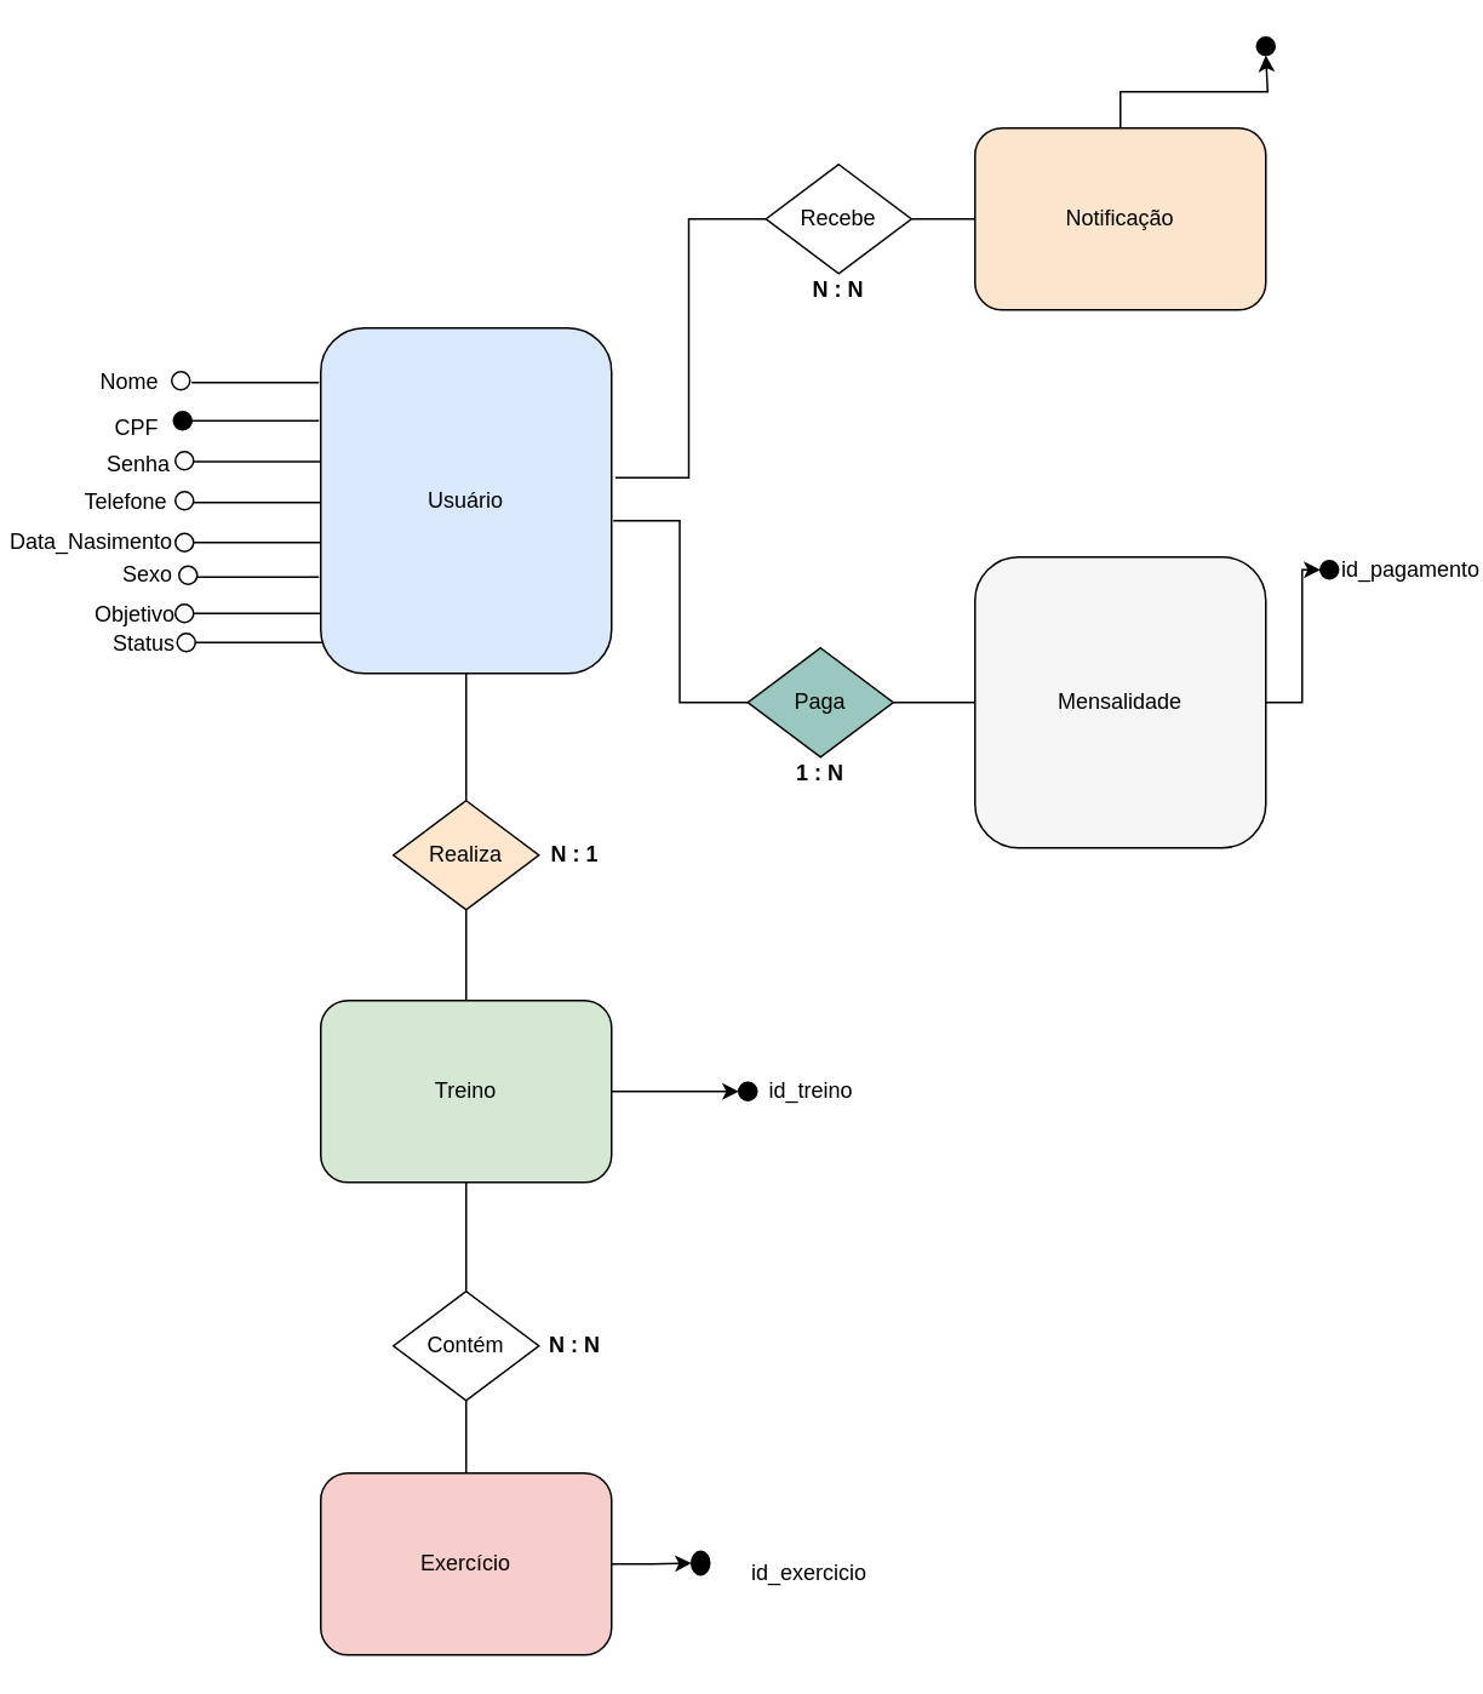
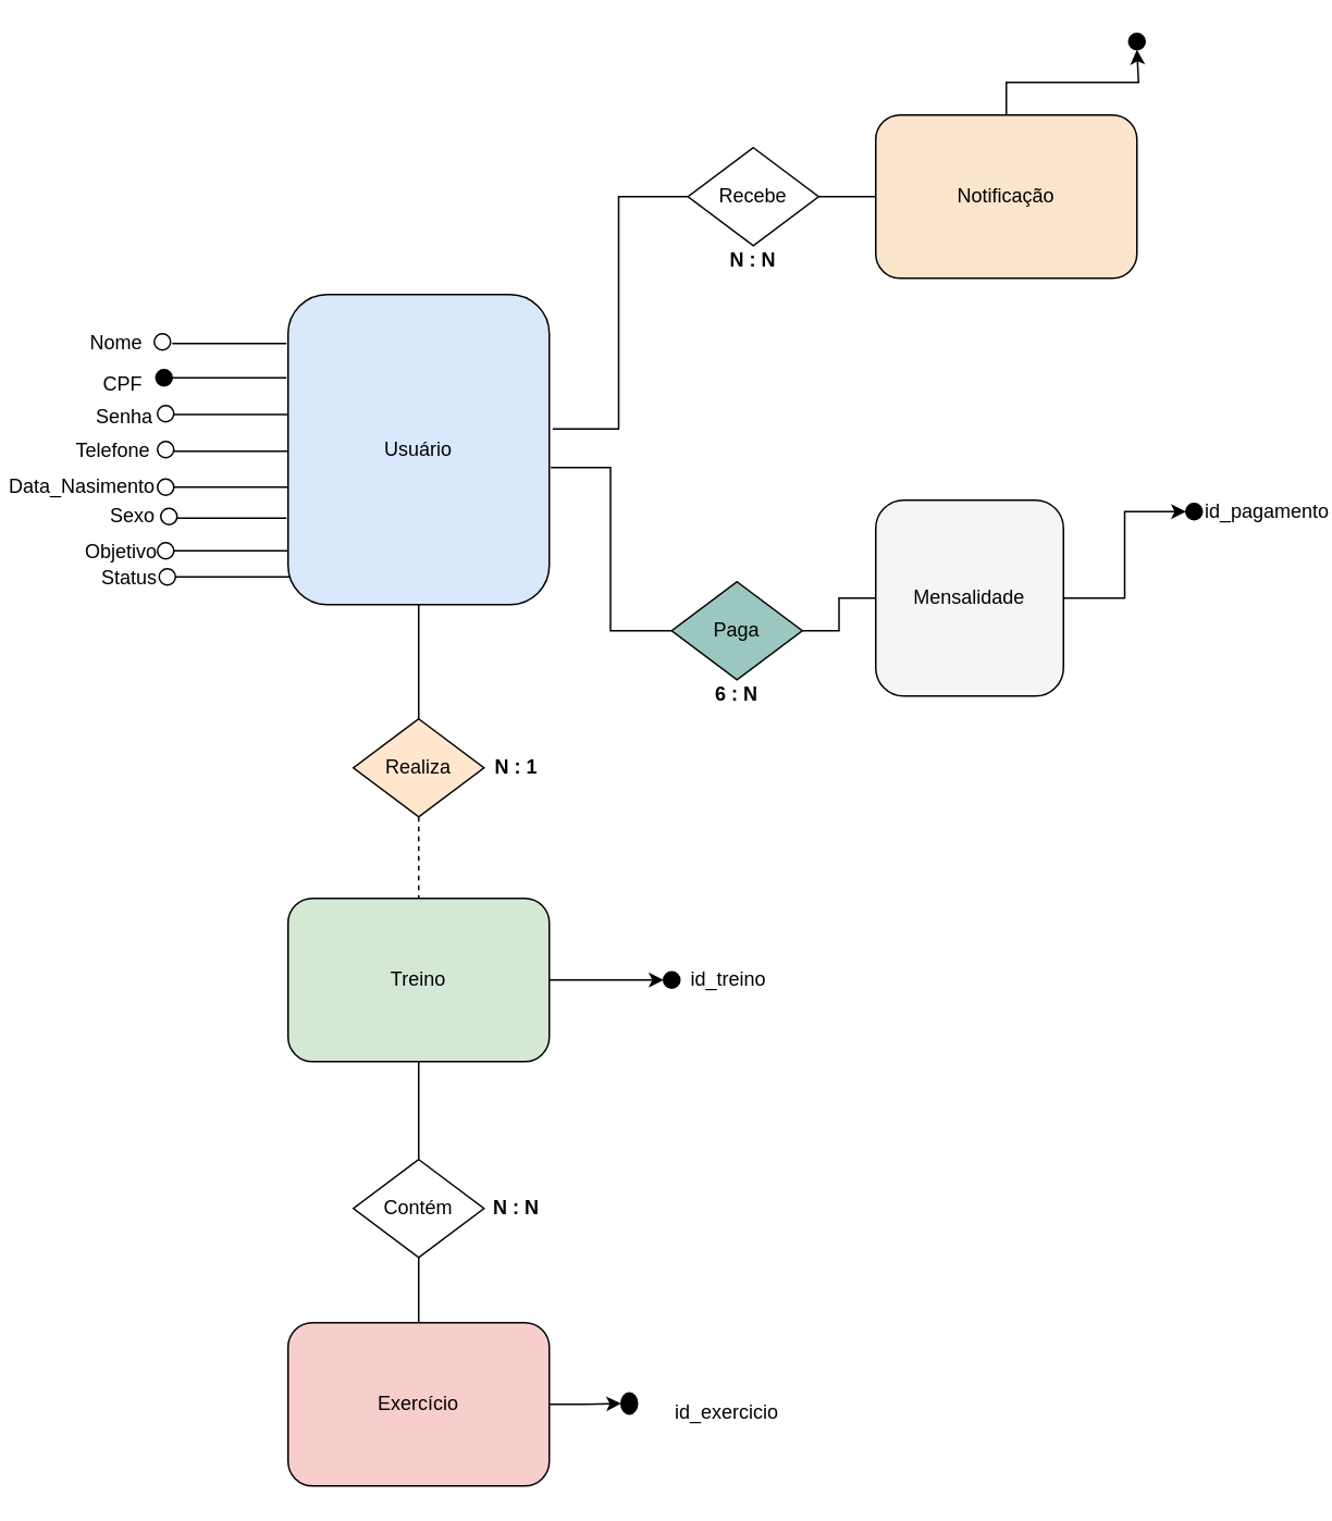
  <mxCell id="0" />
  <mxCell id="1" parent="0" />
  <mxCell id="2" value="Usuário" style="shape=rectangle;whiteSpace=wrap;rounded=1;fillColor=#dae8fc;" parent="1" vertex="1"><mxGeometry x="176" y="180" width="160" height="190" as="geometry" /></mxCell>
  <mxCell id="3" value="Realiza" style="rhombus;whiteSpace=wrap;fillColor=#ffe6cc;" parent="1" vertex="1"><mxGeometry x="216" y="440" width="80" height="60" as="geometry" /></mxCell>
  <mxCell id="4" style="edgeStyle=orthogonalEdgeStyle;rounded=0;orthogonalLoop=1;jettySize=auto;html=1;entryX=0;entryY=0.5;entryDx=0;entryDy=0;fontFamily=Helvetica;fontSize=12;fontColor=default;" edge="1" parent="1" source="5" target="54"><mxGeometry relative="1" as="geometry" /></mxCell>
  <mxCell id="5" value="Treino" style="shape=rectangle;whiteSpace=wrap;rounded=1;fillColor=#d5e8d4;" parent="1" vertex="1"><mxGeometry x="176" y="550" width="160" height="100" as="geometry" /></mxCell>
  <mxCell id="6" value="Contém" style="rhombus;whiteSpace=wrap;fillColor=#ffffff;" parent="1" vertex="1"><mxGeometry x="216" y="710" width="80" height="60" as="geometry" /></mxCell>
  <mxCell id="7" style="edgeStyle=orthogonalEdgeStyle;rounded=0;orthogonalLoop=1;jettySize=auto;html=1;entryX=0;entryY=0.5;entryDx=0;entryDy=0;fontFamily=Helvetica;fontSize=12;fontColor=default;" edge="1" parent="1" source="8" target="56"><mxGeometry relative="1" as="geometry" /></mxCell>
  <mxCell id="8" value="Exercício" style="shape=rectangle;whiteSpace=wrap;rounded=1;fillColor=#f8cecc;" parent="1" vertex="1"><mxGeometry x="176" y="810" width="160" height="100" as="geometry" /></mxCell>
  <mxCell id="9" style="edgeStyle=orthogonalEdgeStyle;rounded=0;orthogonalLoop=1;jettySize=auto;html=1;entryX=0;entryY=0.5;entryDx=0;entryDy=0;fontFamily=Helvetica;fontSize=12;fontColor=default;" edge="1" parent="1" source="10" target="52"><mxGeometry relative="1" as="geometry" /></mxCell>
- <mxCell id="10" value="Mensalidade" style="shape=rectangle;whiteSpace=wrap;rounded=1;fillColor=#f5f5f5;" parent="1" vertex="1"><mxGeometry x="536" y="306" width="160" height="160" as="geometry" /></mxCell>
+ <mxCell id="10" value="Mensalidade" style="shape=rectangle;whiteSpace=wrap;rounded=1;fillColor=#f5f5f5;" parent="1" vertex="1"><mxGeometry x="536" y="306" width="115" height="120" as="geometry" /></mxCell>
  <mxCell id="11" value="" style="edgeStyle=orthogonalEdgeStyle;rounded=0;orthogonalLoop=1;jettySize=auto;html=1;strokeColor=default;endArrow=none;endFill=0;" parent="1" source="26" target="10" edge="1"><mxGeometry relative="1" as="geometry" /></mxCell>
  <mxCell id="12" style="edgeStyle=orthogonalEdgeStyle;rounded=0;orthogonalLoop=1;jettySize=auto;html=1;fontFamily=Helvetica;fontSize=12;fontColor=default;" edge="1" parent="1" source="13"><mxGeometry relative="1" as="geometry"><mxPoint x="696" y="30" as="targetPoint" /><Array as="points"><mxPoint x="616" y="50" /><mxPoint x="697" y="50" /></Array></mxGeometry></mxCell>
  <mxCell id="13" value="Notificação" style="shape=rectangle;whiteSpace=wrap;rounded=1;fillColor=#fce5cd;" parent="1" vertex="1"><mxGeometry x="536" y="70" width="160" height="100" as="geometry" /></mxCell>
  <mxCell id="14" style="edgeStyle=orthogonalEdgeStyle;rounded=0;orthogonalLoop=1;jettySize=auto;html=1;endArrow=none;endFill=0;" edge="1" parent="1" source="15" target="13"><mxGeometry relative="1" as="geometry" /></mxCell>
  <mxCell id="15" value="Recebe" style="rhombus;whiteSpace=wrap;fillColor=#ffffff;" parent="1" vertex="1"><mxGeometry x="421" y="90" width="80" height="60" as="geometry" /></mxCell>
  <mxCell id="16" style="edgeStyle=orthogonalEdgeStyle;endArrow=none;endFill=0;" parent="1" source="2" target="3" edge="1"><mxGeometry relative="1" as="geometry" /></mxCell>
- <mxCell id="17" style="edgeStyle=orthogonalEdgeStyle;endArrow=none;endFill=0;" parent="1" source="3" target="5" edge="1"><mxGeometry relative="1" as="geometry" /></mxCell>
+ <mxCell id="17" style="edgeStyle=orthogonalEdgeStyle;endArrow=none;endFill=0;dashed=1;" parent="1" source="3" target="5" edge="1"><mxGeometry relative="1" as="geometry" /></mxCell>
  <mxCell id="18" style="edgeStyle=orthogonalEdgeStyle;endArrow=none;endFill=0;" parent="1" source="5" target="6" edge="1"><mxGeometry relative="1" as="geometry" /></mxCell>
  <mxCell id="19" style="edgeStyle=orthogonalEdgeStyle;endArrow=none;endFill=0;" parent="1" source="6" edge="1"><mxGeometry relative="1" as="geometry"><mxPoint x="256" y="810" as="targetPoint" /></mxGeometry></mxCell>
  <mxCell id="20" value="" style="endArrow=none;html=1;rounded=0;exitX=0;exitY=0.5;exitDx=0;exitDy=0;entryX=1.006;entryY=0.558;entryDx=0;entryDy=0;entryPerimeter=0;edgeStyle=orthogonalEdgeStyle;" parent="1" source="26" target="2" edge="1"><mxGeometry width="50" height="50" relative="1" as="geometry"><mxPoint x="186" y="270" as="sourcePoint" /><mxPoint x="186" y="110" as="targetPoint" /></mxGeometry></mxCell>
  <mxCell id="21" value="" style="endArrow=none;html=1;rounded=0;exitX=1.013;exitY=0.433;exitDx=0;exitDy=0;exitPerimeter=0;entryX=0;entryY=0.5;entryDx=0;entryDy=0;edgeStyle=orthogonalEdgeStyle;" parent="1" source="2" target="15" edge="1"><mxGeometry width="50" height="50" relative="1" as="geometry"><mxPoint x="226" y="60" as="sourcePoint" /><mxPoint x="276" y="10" as="targetPoint" /></mxGeometry></mxCell>
  <mxCell id="22" value="&lt;b&gt;N : N&lt;/b&gt;" style="text;strokeColor=none;align=center;fillColor=none;html=1;verticalAlign=middle;whiteSpace=wrap;rounded=0;fontFamily=Helvetica;fontSize=12;fontColor=default;" vertex="1" parent="1"><mxGeometry x="431" y="144" width="60" height="30" as="geometry" /></mxCell>
- <mxCell id="23" value="&lt;b&gt;1 : N&lt;/b&gt;" style="text;strokeColor=none;align=center;fillColor=none;html=1;verticalAlign=middle;whiteSpace=wrap;rounded=0;fontFamily=Helvetica;fontSize=12;fontColor=default;" vertex="1" parent="1"><mxGeometry x="421" y="410" width="60" height="30" as="geometry" /></mxCell>
+ <mxCell id="23" value="&lt;b&gt;6 : N&lt;/b&gt;" style="text;strokeColor=none;align=center;fillColor=none;html=1;verticalAlign=middle;whiteSpace=wrap;rounded=0;fontFamily=Helvetica;fontSize=12;fontColor=default;" vertex="1" parent="1"><mxGeometry x="421" y="410" width="60" height="30" as="geometry" /></mxCell>
  <mxCell id="24" value="&lt;b&gt;N : 1&lt;/b&gt;" style="text;strokeColor=none;align=center;fillColor=none;html=1;verticalAlign=middle;whiteSpace=wrap;rounded=0;fontFamily=Helvetica;fontSize=12;fontColor=default;" vertex="1" parent="1"><mxGeometry x="286" y="455" width="60" height="30" as="geometry" /></mxCell>
  <mxCell id="25" value="&lt;b&gt;N : N&lt;/b&gt;" style="text;strokeColor=none;align=center;fillColor=none;html=1;verticalAlign=middle;whiteSpace=wrap;rounded=0;fontFamily=Helvetica;fontSize=12;fontColor=default;" vertex="1" parent="1"><mxGeometry x="286" y="725" width="60" height="30" as="geometry" /></mxCell>
  <mxCell id="26" value="Paga" style="rhombus;whiteSpace=wrap;fillStyle=solid;labelBackgroundColor=none;fillColor=light-dark(#9AC7BF,#EDEDED);" parent="1" vertex="1"><mxGeometry x="411" y="356" width="80" height="60" as="geometry" /></mxCell>
  <mxCell id="27" value="" style="endArrow=none;html=1;rounded=0;fontFamily=Helvetica;fontSize=12;fontColor=default;" edge="1" parent="1"><mxGeometry width="50" height="50" relative="1" as="geometry"><mxPoint x="105" y="210" as="sourcePoint" /><mxPoint x="175" y="210" as="targetPoint" /></mxGeometry></mxCell>
  <mxCell id="28" value="" style="ellipse;whiteSpace=wrap;html=1;aspect=fixed;rounded=1;strokeColor=default;align=center;verticalAlign=middle;fontFamily=Helvetica;fontSize=12;fontColor=default;fillColor=none;" vertex="1" parent="1"><mxGeometry x="94" y="204" width="10" height="10" as="geometry" /></mxCell>
  <mxCell id="29" value="" style="ellipse;whiteSpace=wrap;html=1;aspect=fixed;rounded=1;strokeColor=default;align=center;verticalAlign=middle;fontFamily=Helvetica;fontSize=12;fontColor=default;fillColor=#000000;" vertex="1" parent="1"><mxGeometry x="95" y="226" width="10" height="10" as="geometry" /></mxCell>
  <mxCell id="30" value="Nome" style="text;strokeColor=none;align=center;fillColor=none;html=1;verticalAlign=middle;whiteSpace=wrap;rounded=0;fontFamily=Helvetica;fontSize=12;fontColor=default;" vertex="1" parent="1"><mxGeometry x="46" y="200" width="50" height="20" as="geometry" /></mxCell>
  <mxCell id="31" value="" style="endArrow=none;html=1;rounded=0;fontFamily=Helvetica;fontSize=12;fontColor=default;" edge="1" parent="1"><mxGeometry width="50" height="50" relative="1" as="geometry"><mxPoint x="105" y="231" as="sourcePoint" /><mxPoint x="175" y="231" as="targetPoint" /></mxGeometry></mxCell>
  <mxCell id="32" value="CPF" style="text;strokeColor=none;align=center;fillColor=none;html=1;verticalAlign=middle;whiteSpace=wrap;rounded=0;fontFamily=Helvetica;fontSize=12;fontColor=default;" vertex="1" parent="1"><mxGeometry x="60" y="225" width="30" height="20" as="geometry" /></mxCell>
  <mxCell id="33" value="" style="endArrow=none;html=1;rounded=0;fontFamily=Helvetica;fontSize=12;fontColor=default;" edge="1" parent="1"><mxGeometry width="50" height="50" relative="1" as="geometry"><mxPoint x="106" y="253.5" as="sourcePoint" /><mxPoint x="176" y="253.5" as="targetPoint" /></mxGeometry></mxCell>
  <mxCell id="34" value="" style="ellipse;whiteSpace=wrap;html=1;aspect=fixed;rounded=1;strokeColor=default;align=center;verticalAlign=middle;fontFamily=Helvetica;fontSize=12;fontColor=default;fillColor=none;" vertex="1" parent="1"><mxGeometry x="96" y="248" width="10" height="10" as="geometry" /></mxCell>
  <mxCell id="35" value="Senha" style="text;strokeColor=none;align=center;fillColor=none;html=1;verticalAlign=middle;whiteSpace=wrap;rounded=0;fontFamily=Helvetica;fontSize=12;fontColor=default;" vertex="1" parent="1"><mxGeometry x="46" y="240" width="60" height="30" as="geometry" /></mxCell>
  <mxCell id="36" value="" style="endArrow=none;html=1;rounded=0;fontFamily=Helvetica;fontSize=12;fontColor=default;" edge="1" parent="1"><mxGeometry width="50" height="50" relative="1" as="geometry"><mxPoint x="106" y="276" as="sourcePoint" /><mxPoint x="176" y="276" as="targetPoint" /></mxGeometry></mxCell>
  <mxCell id="37" value="" style="ellipse;whiteSpace=wrap;html=1;aspect=fixed;rounded=1;strokeColor=default;align=center;verticalAlign=middle;fontFamily=Helvetica;fontSize=12;fontColor=default;fillColor=none;" vertex="1" parent="1"><mxGeometry x="96" y="270" width="10" height="10" as="geometry" /></mxCell>
  <mxCell id="38" value="Telefone" style="text;strokeColor=none;align=center;fillColor=none;html=1;verticalAlign=middle;whiteSpace=wrap;rounded=0;fontFamily=Helvetica;fontSize=12;fontColor=default;" vertex="1" parent="1"><mxGeometry x="39" y="261" width="60" height="30" as="geometry" /></mxCell>
  <mxCell id="39" value="Data_Nasimento" style="text;strokeColor=none;align=center;fillColor=none;html=1;verticalAlign=middle;whiteSpace=wrap;rounded=0;fontFamily=Helvetica;fontSize=12;fontColor=default;" vertex="1" parent="1"><mxGeometry x="20" y="283" width="60" height="30" as="geometry" /></mxCell>
  <mxCell id="40" value="" style="endArrow=none;html=1;rounded=0;fontFamily=Helvetica;fontSize=12;fontColor=default;" edge="1" parent="1"><mxGeometry width="50" height="50" relative="1" as="geometry"><mxPoint x="106" y="298" as="sourcePoint" /><mxPoint x="176" y="298" as="targetPoint" /></mxGeometry></mxCell>
  <mxCell id="41" value="" style="ellipse;whiteSpace=wrap;html=1;aspect=fixed;rounded=1;strokeColor=default;align=center;verticalAlign=middle;fontFamily=Helvetica;fontSize=12;fontColor=default;fillColor=none;" vertex="1" parent="1"><mxGeometry x="96" y="293" width="10" height="10" as="geometry" /></mxCell>
  <mxCell id="42" value="" style="ellipse;whiteSpace=wrap;html=1;aspect=fixed;rounded=1;strokeColor=default;align=center;verticalAlign=middle;fontFamily=Helvetica;fontSize=12;fontColor=default;fillColor=none;" vertex="1" parent="1"><mxGeometry x="97" y="348" width="10" height="10" as="geometry" /></mxCell>
  <mxCell id="43" value="" style="ellipse;whiteSpace=wrap;html=1;aspect=fixed;rounded=1;strokeColor=default;align=center;verticalAlign=middle;fontFamily=Helvetica;fontSize=12;fontColor=default;fillColor=none;" vertex="1" parent="1"><mxGeometry x="98" y="311" width="10" height="10" as="geometry" /></mxCell>
  <mxCell id="44" value="" style="ellipse;whiteSpace=wrap;html=1;aspect=fixed;rounded=1;strokeColor=default;align=center;verticalAlign=middle;fontFamily=Helvetica;fontSize=12;fontColor=default;fillColor=none;" vertex="1" parent="1"><mxGeometry x="96" y="332" width="10" height="10" as="geometry" /></mxCell>
  <mxCell id="45" value="" style="endArrow=none;html=1;rounded=0;fontFamily=Helvetica;fontSize=12;fontColor=default;" edge="1" parent="1"><mxGeometry width="50" height="50" relative="1" as="geometry"><mxPoint x="108" y="317" as="sourcePoint" /><mxPoint x="175" y="317" as="targetPoint" /></mxGeometry></mxCell>
  <mxCell id="46" value="" style="endArrow=none;html=1;rounded=0;fontFamily=Helvetica;fontSize=12;fontColor=default;" edge="1" parent="1"><mxGeometry width="50" height="50" relative="1" as="geometry"><mxPoint x="106" y="337" as="sourcePoint" /><mxPoint x="176" y="337" as="targetPoint" /></mxGeometry></mxCell>
  <mxCell id="47" value="" style="endArrow=none;html=1;rounded=0;fontFamily=Helvetica;fontSize=12;fontColor=default;" edge="1" parent="1"><mxGeometry width="50" height="50" relative="1" as="geometry"><mxPoint x="107" y="353" as="sourcePoint" /><mxPoint x="177" y="353" as="targetPoint" /></mxGeometry></mxCell>
  <mxCell id="48" value="Sexo" style="text;strokeColor=none;align=center;fillColor=none;html=1;verticalAlign=middle;whiteSpace=wrap;rounded=0;fontFamily=Helvetica;fontSize=12;fontColor=default;" vertex="1" parent="1"><mxGeometry x="61" y="306" width="40" height="20" as="geometry" /></mxCell>
  <mxCell id="49" value="Objetivo" style="text;strokeColor=none;align=center;fillColor=none;html=1;verticalAlign=middle;whiteSpace=wrap;rounded=0;fontFamily=Helvetica;fontSize=12;fontColor=default;" vertex="1" parent="1"><mxGeometry x="54" y="328" width="40" height="20" as="geometry" /></mxCell>
  <mxCell id="50" value="Status" style="text;strokeColor=none;align=center;fillColor=none;html=1;verticalAlign=middle;whiteSpace=wrap;rounded=0;fontFamily=Helvetica;fontSize=12;fontColor=default;" vertex="1" parent="1"><mxGeometry x="59" y="344" width="40" height="20" as="geometry" /></mxCell>
  <mxCell id="51" value="" style="ellipse;whiteSpace=wrap;html=1;aspect=fixed;rounded=1;strokeColor=default;align=center;verticalAlign=middle;fontFamily=Helvetica;fontSize=12;fontColor=default;fillColor=#000000;" vertex="1" parent="1"><mxGeometry x="691" y="20" width="10" height="10" as="geometry" /></mxCell>
  <mxCell id="52" value="" style="ellipse;whiteSpace=wrap;html=1;aspect=fixed;rounded=1;strokeColor=default;align=center;verticalAlign=middle;fontFamily=Helvetica;fontSize=12;fontColor=default;fillColor=#000000;" vertex="1" parent="1"><mxGeometry x="726" y="308" width="10" height="10" as="geometry" /></mxCell>
  <mxCell id="53" value="id_pagamento&lt;div&gt;&lt;br&gt;&lt;/div&gt;" style="text;strokeColor=none;align=center;fillColor=none;html=1;verticalAlign=middle;whiteSpace=wrap;rounded=0;fontFamily=Helvetica;fontSize=12;fontColor=default;" vertex="1" parent="1"><mxGeometry x="761" y="310" width="30" height="20" as="geometry" /></mxCell>
  <mxCell id="54" value="" style="ellipse;whiteSpace=wrap;html=1;aspect=fixed;rounded=1;strokeColor=default;align=center;verticalAlign=middle;fontFamily=Helvetica;fontSize=12;fontColor=default;fillColor=#000000;" vertex="1" parent="1"><mxGeometry x="406" y="595" width="10" height="10" as="geometry" /></mxCell>
  <mxCell id="55" value="id_treino" style="text;strokeColor=none;align=center;fillColor=none;html=1;verticalAlign=middle;whiteSpace=wrap;rounded=0;fontFamily=Helvetica;fontSize=12;fontColor=default;" vertex="1" parent="1"><mxGeometry x="431" y="590" width="30" height="20" as="geometry" /></mxCell>
  <mxCell id="56" value="" style="ellipse;whiteSpace=wrap;html=1;aspect=fixed;rounded=1;strokeColor=default;align=center;verticalAlign=middle;fontFamily=Helvetica;fontSize=12;fontColor=default;fillColor=#000000;" vertex="1" parent="1"><mxGeometry x="380" y="853" width="10" height="13" as="geometry" /></mxCell>
  <mxCell id="57" value="id_exercicio&lt;br&gt;&lt;div&gt;&lt;br&gt;&lt;/div&gt;" style="text;strokeColor=none;align=center;fillColor=none;html=1;verticalAlign=middle;whiteSpace=wrap;rounded=0;fontFamily=Helvetica;fontSize=12;fontColor=default;" vertex="1" parent="1"><mxGeometry x="430" y="860" width="30" height="23" as="geometry" /></mxCell>
